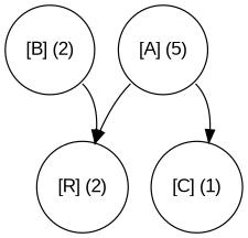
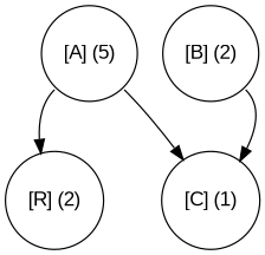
  digraph {
    node [fontname=Arial shape=circle]
    edge [tailport=se]
    n1 [label="[A] (5)" width=0.5]
    n2 [label="[C] (1)" width=0.5]
    n3 [label="[R] (2)" width=0.5]
    n4 [label="[B] (2)" width=0.5]
    n1 -> n2
    n1 -> n3 [tailport=sw]
-   n4 -> n3
+   n4 -> n2
  }
